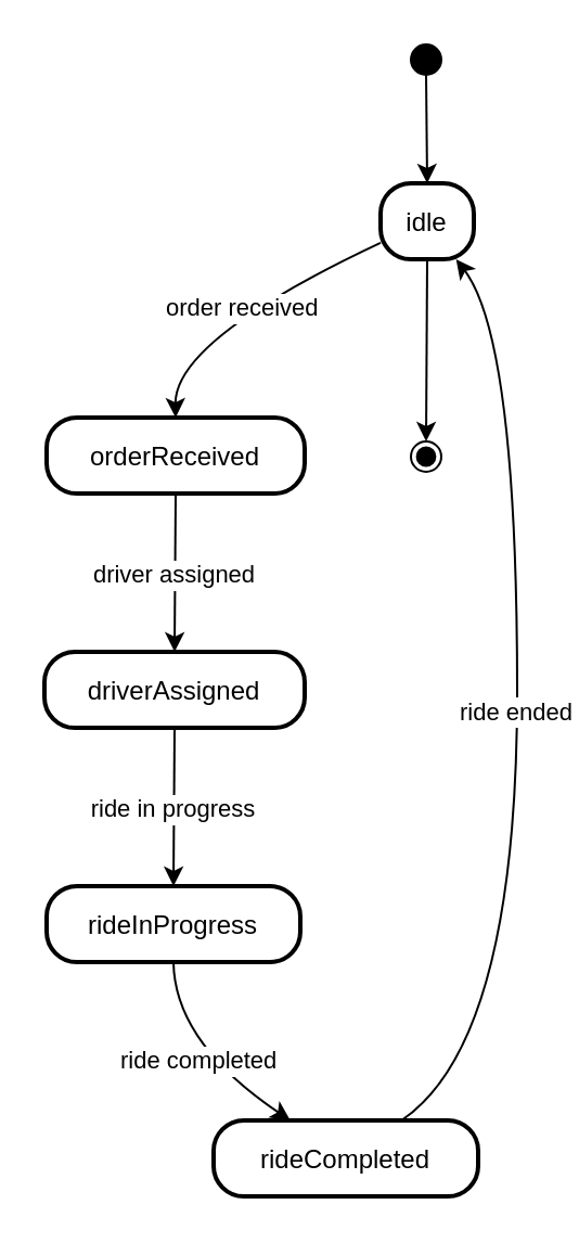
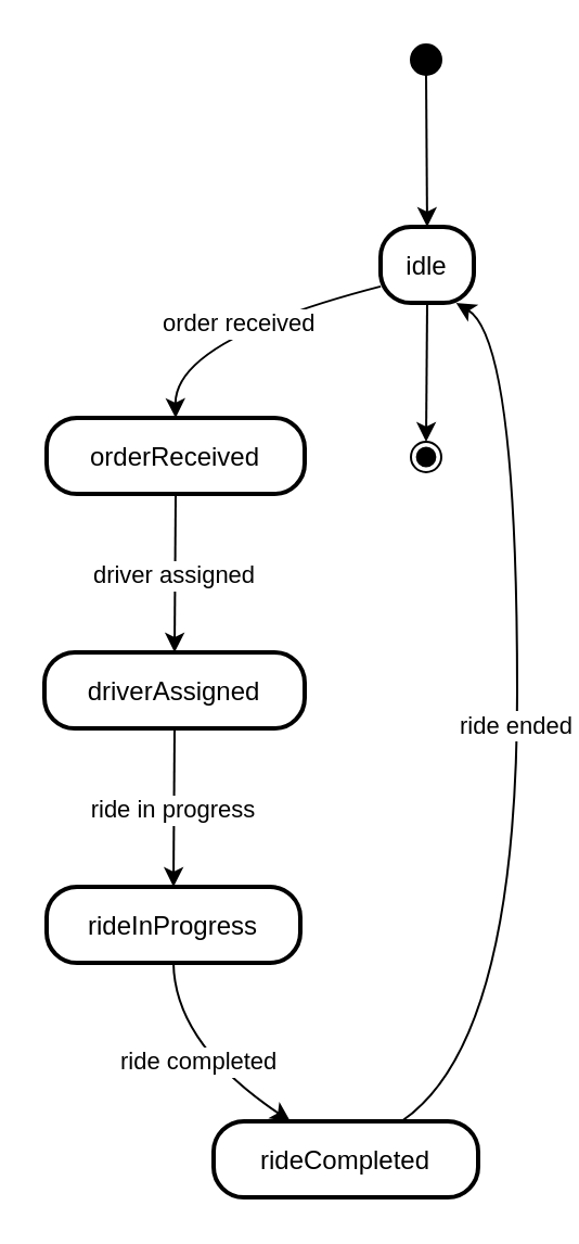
  <mxCell id="0" />
  <mxCell id="1" parent="0" />
  <mxCell id="2" value="" style="ellipse;fillColor=strokeColor;" vertex="1" parent="1"><mxGeometry x="189" y="20" width="14" height="14" as="geometry" /></mxCell>
- <mxCell id="3" value="idle" style="rounded=1;arcSize=40;strokeWidth=2" vertex="1" parent="1"><mxGeometry x="175" y="84" width="43" height="35" as="geometry" /></mxCell>
+ <mxCell id="3" value="idle" style="rounded=1;arcSize=40;strokeWidth=2" vertex="1" parent="1"><mxGeometry x="175" y="104" width="43" height="35" as="geometry" /></mxCell>
  <mxCell id="4" value="orderReceived" style="rounded=1;arcSize=40;strokeWidth=2" vertex="1" parent="1"><mxGeometry x="21" y="192" width="119" height="35" as="geometry" /></mxCell>
  <mxCell id="5" value="driverAssigned" style="rounded=1;arcSize=40;strokeWidth=2" vertex="1" parent="1"><mxGeometry x="20" y="300" width="120" height="35" as="geometry" /></mxCell>
  <mxCell id="6" value="rideInProgress" style="rounded=1;arcSize=40;strokeWidth=2" vertex="1" parent="1"><mxGeometry x="21" y="408" width="117" height="35" as="geometry" /></mxCell>
  <mxCell id="7" value="rideCompleted" style="rounded=1;arcSize=40;strokeWidth=2" vertex="1" parent="1"><mxGeometry x="98" y="516" width="122" height="35" as="geometry" /></mxCell>
  <mxCell id="8" value="&#10;&#10;&#10;&#10;&#10;&#10;&#10;&#10;&#10;" style="ellipse;shape=endState;fillColor=strokeColor;" vertex="1" parent="1"><mxGeometry x="189" y="203" width="14" height="14" as="geometry" /></mxCell>
  <mxCell id="9" value="" style="curved=1;startArrow=none;;exitX=0.53;exitY=1;entryX=0.5;entryY=0;" edge="1" parent="1" source="2" target="3"><mxGeometry relative="1" as="geometry"><Array as="points" /></mxGeometry></mxCell>
  <mxCell id="10" value="order received" style="curved=1;startArrow=none;;exitX=-0.01;exitY=0.79;entryX=0.5;entryY=0;" edge="1" parent="1" source="3" target="4"><mxGeometry relative="1" as="geometry"><Array as="points"><mxPoint x="80" y="156" /></Array></mxGeometry></mxCell>
  <mxCell id="11" value="driver assigned" style="curved=1;startArrow=none;;exitX=0.5;exitY=1;entryX=0.5;entryY=0;" edge="1" parent="1" source="4" target="5"><mxGeometry relative="1" as="geometry"><Array as="points" /></mxGeometry></mxCell>
  <mxCell id="12" value="ride in progress" style="curved=1;startArrow=none;;exitX=0.5;exitY=1;entryX=0.5;entryY=0;" edge="1" parent="1" source="5" target="6"><mxGeometry relative="1" as="geometry"><Array as="points" /></mxGeometry></mxCell>
  <mxCell id="13" value="ride completed" style="curved=1;startArrow=none;;exitX=0.5;exitY=1;entryX=0.29;entryY=0;" edge="1" parent="1" source="6" target="7"><mxGeometry relative="1" as="geometry"><Array as="points"><mxPoint x="80" y="480" /></Array></mxGeometry></mxCell>
  <mxCell id="14" value="ride ended" style="curved=1;startArrow=none;;exitX=0.71;exitY=0;entryX=0.81;entryY=1;" edge="1" parent="1" source="7" target="3"><mxGeometry relative="1" as="geometry"><Array as="points"><mxPoint x="238" y="480" /><mxPoint x="238" y="156" /></Array></mxGeometry></mxCell>
  <mxCell id="15" value="" style="curved=1;startArrow=none;;exitX=0.5;exitY=1;entryX=0.53;entryY=-0.04;" edge="1" parent="1" source="3" target="8"><mxGeometry relative="1" as="geometry"><Array as="points" /></mxGeometry></mxCell>
